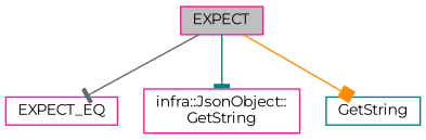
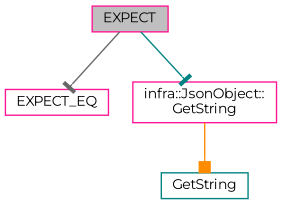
  digraph {
    fontname=Montserrat
    rankdir=TB
    node [color=deeppink fillcolor=white fontname=Montserrat fontsize=10 shape=record style=filled]
    edge [arrowhead=tee fontname=Montserrat fontsize=10 labelfontname=Helvetica labelfontsize=10 style=solid]
    n1 [fillcolor=grey75 fontcolor=black height=0.2 label=EXPECT width=0.4]
    n2 [height=0.2 label=EXPECT_EQ width=0.4]
    n3 [height=0.2 label="infra::JsonObject::\lGetString" width=0.4]
    n4 [color=teal height=0.2 label=GetString width=0.4]
    n1 -> n2 [color=gray40]
    n1 -> n3 [color=teal]
-   n1 -> n4 [arrowhead=box color=darkorange]
+   n3 -> n4 [arrowhead=box color=darkorange]
  }
